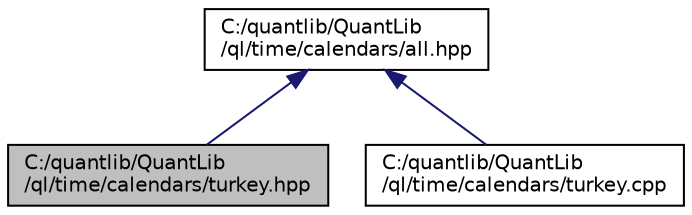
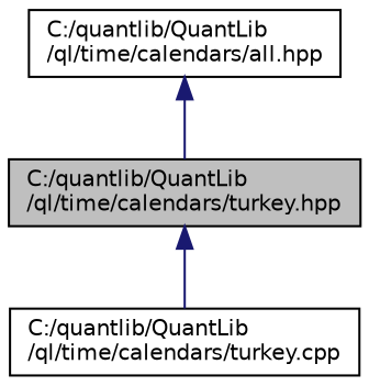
  digraph {
    node [color=black fillcolor=white fontname=Helvetica fontsize=10 shape=record style=filled]
    edge [color=midnightblue dir=back fontname=Helvetica fontsize=10 labelfontname=Helvetica labelfontsize=10 style=solid]
    n1 [fillcolor=grey75 fontcolor=black height=0.2 label="C:/quantlib/QuantLib\l/ql/time/calendars/turkey.hpp" width=0.4]
    n2 [height=0.2 label="C:/quantlib/QuantLib\l/ql/time/calendars/turkey.cpp" width=0.4]
    n3 [height=0.2 label="C:/quantlib/QuantLib\l/ql/time/calendars/all.hpp" width=0.4]
-   n3 -> n2
+   n1 -> n2
    n3 -> n1
  }
